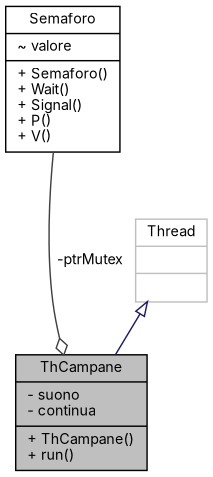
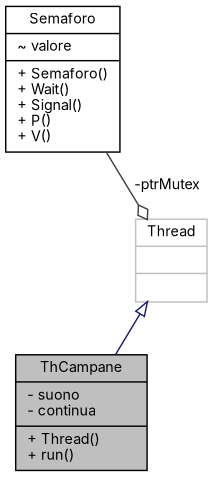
  digraph {
    fontname=Inter
    node [color=black fillcolor=white fontname=Inter fontsize=10 shape=record style=filled]
    edge [fontname=Inter fontsize=10 labelfontname=Helvetica labelfontsize=10 style=solid]
-   n1 [fillcolor=grey75 fontcolor=black height=0.2 label="{ThCampane\n|- suono\l- continua\l|+ ThCampane()\l+ run()\l}" width=0.4]
+   n1 [fillcolor=grey75 fontcolor=black height=0.2 label="{ThCampane\n|- suono\l- continua\l|+ Thread()\l+ run()\l}" width=0.4]
    n2 [color=grey75 height=0.2 label="{Thread\n||}" width=0.4]
    n3 [height=0.2 label="{Semaforo\n|~ valore\l|+ Semaforo()\l+ Wait()\l+ Signal()\l+ P()\l+ V()\l}" width=0.4]
    n2 -> n1 [arrowtail=onormal color=midnightblue dir=back]
-   n3 -> n1 [arrowhead=odiamond color=grey25 label=" -ptrMutex"]
+   n3 -> n2 [arrowhead=odiamond color=grey25 label=" -ptrMutex"]
  }
